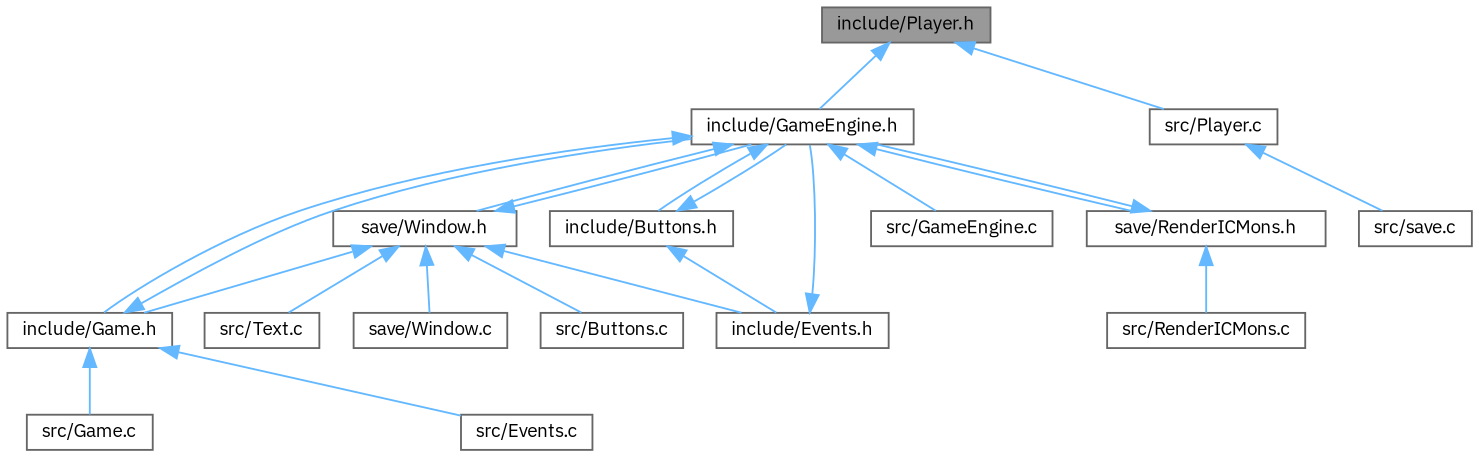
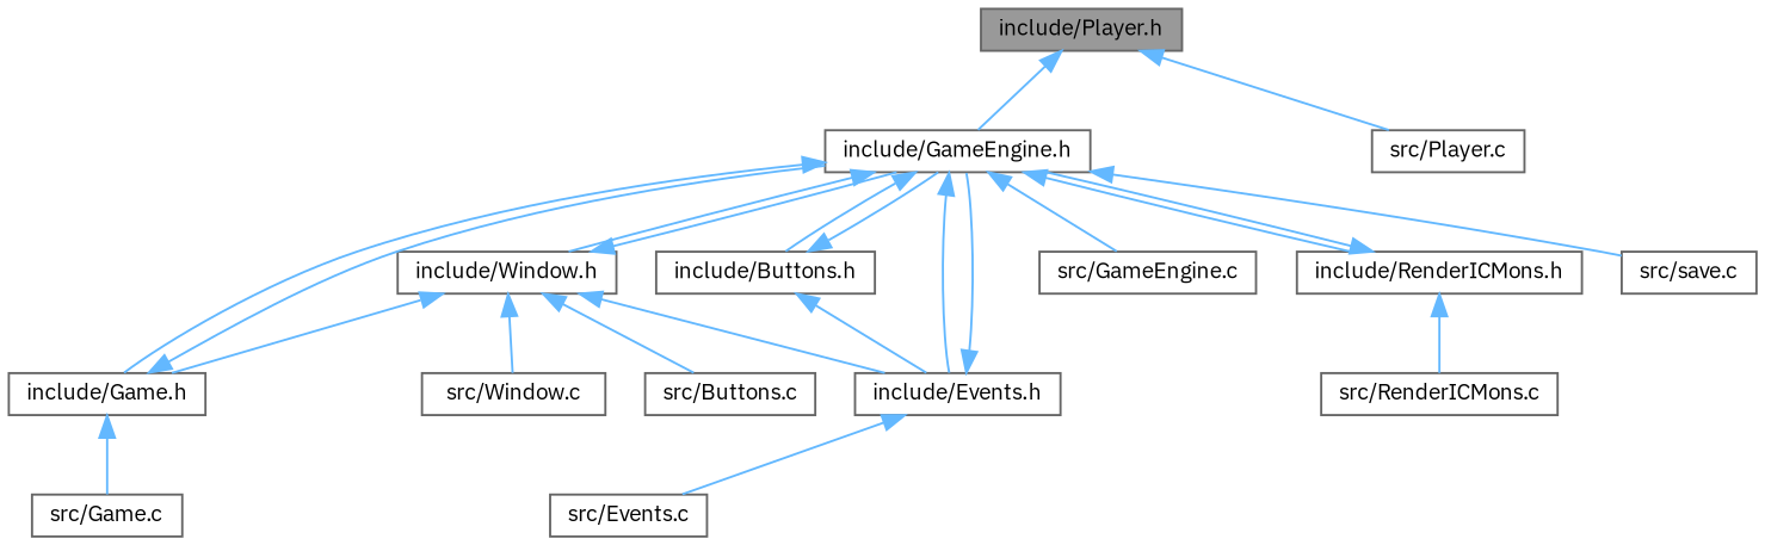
  digraph {
    fontname="IBM Plex Sans"
    node [color=grey40 fillcolor=white fontname="IBM Plex Sans" fontsize=10 shape=box style=filled]
    edge [color=steelblue1 dir=back fontname="IBM Plex Sans" fontsize=10 labelfontname=Helvetica labelfontsize=10 style=solid]
    n1 [color=gray40 fillcolor=grey60 fontcolor=black height=0.2 label="include/Player.h" width=0.4]
    n2 [height=0.2 label="include/GameEngine.h" width=0.4]
    n3 [height=0.2 label="src/Player.c" width=0.4]
    n4 [height=0.2 label="include/Buttons.h" width=0.4]
    n5 [height=0.2 label="include/Events.h" width=0.4]
    n6 [height=0.2 label="include/Game.h" width=0.4]
-   n7 [height=0.2 label="save/RenderICMons.h" width=0.4]
-   n8 [height=0.2 label="save/Window.h" width=0.4]
+   n7 [height=0.2 label="include/RenderICMons.h" width=0.4]
+   n8 [height=0.2 label="include/Window.h" width=0.4]
    n9 [height=0.2 label="src/GameEngine.c" width=0.4]
    n10 [height=0.2 label="src/save.c" width=0.4]
    n11 [height=0.2 label="src/Events.c" width=0.4]
    n12 [height=0.2 label="src/Game.c" width=0.4]
    n13 [height=0.2 label="src/RenderICMons.c" width=0.4]
    n14 [height=0.2 label="src/Buttons.c" width=0.4]
-   n15 [height=0.2 label="src/Text.c" width=0.4]
-   n16 [height=0.2 label="save/Window.c" width=0.4]
+   n16 [height=0.2 label="src/Window.c" width=0.4]
    n1 -> n2
    n1 -> n3
    n2 -> n4
+   n2 -> n5
    n2 -> n6
    n2 -> n7
    n2 -> n8
    n2 -> n9
-   n3 -> n10
+   n2 -> n10
    n4 -> n2
    n4 -> n5
    n5 -> n2
-   n6 -> n11
+   n5 -> n11
    n6 -> n2
    n6 -> n12
    n7 -> n2
    n7 -> n13
    n8 -> n2
    n8 -> n5
    n8 -> n6
    n8 -> n14
-   n8 -> n15
    n8 -> n16
  }
